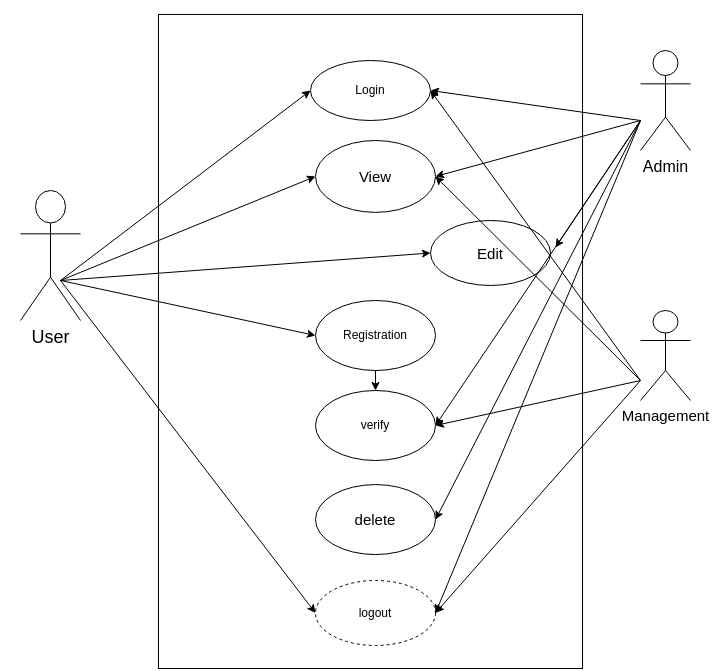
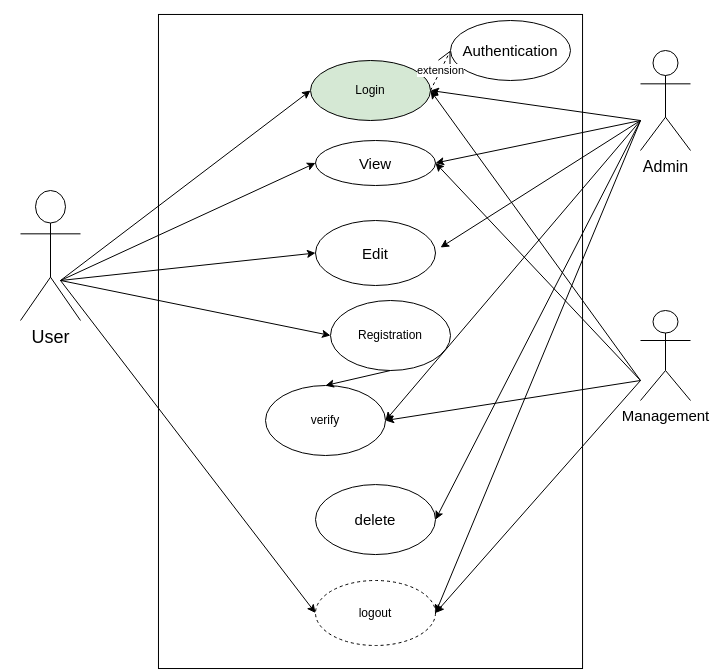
  <mxCell id="0" />
  <mxCell id="1" parent="0" />
  <mxCell id="2" value="&lt;font style=&quot;font-size: 18px&quot;&gt;User&lt;/font&gt;" style="shape=umlActor;verticalLabelPosition=bottom;verticalAlign=top;html=1;outlineConnect=0;" parent="1" vertex="1"><mxGeometry x="20" y="190" width="60" height="130" as="geometry" /></mxCell>
  <mxCell id="3" value="&lt;font style=&quot;font-size: 16px&quot;&gt;Admin&lt;/font&gt;" style="shape=umlActor;verticalLabelPosition=bottom;verticalAlign=top;html=1;outlineConnect=0;" parent="1" vertex="1"><mxGeometry x="640" y="50" width="50" height="100" as="geometry" /></mxCell>
  <mxCell id="4" value="&lt;font style=&quot;font-size: 15px&quot;&gt;Management&lt;/font&gt;" style="shape=umlActor;verticalLabelPosition=bottom;verticalAlign=top;html=1;outlineConnect=0;" parent="1" vertex="1"><mxGeometry x="640" y="310" width="50" height="90" as="geometry" /></mxCell>
  <mxCell id="5" value="" style="rounded=0;whiteSpace=wrap;html=1;rotation=90;" parent="1" vertex="1"><mxGeometry x="42.99" y="128.96" width="654.05" height="424.06" as="geometry" /></mxCell>
  <mxCell id="6" value="" style="endArrow=classic;html=1;rounded=0;entryX=0;entryY=0.5;entryDx=0;entryDy=0;exitX=0.667;exitY=0.692;exitDx=0;exitDy=0;exitPerimeter=0;" parent="1" source="2" target="7" edge="1"><mxGeometry width="50" height="50" relative="1" as="geometry"><mxPoint x="70" y="240" as="sourcePoint" /><mxPoint x="340" y="260" as="targetPoint" /></mxGeometry></mxCell>
- <mxCell id="7" value="Registration" style="ellipse;whiteSpace=wrap;html=1;" parent="1" vertex="1"><mxGeometry x="315" y="300" width="120" height="70" as="geometry" /></mxCell>
- <mxCell id="8" value="Login" style="ellipse;whiteSpace=wrap;html=1;" parent="1" vertex="1"><mxGeometry x="310.01" y="60" width="120" height="60" as="geometry" /></mxCell>
+ <mxCell id="7" value="Registration" style="ellipse;whiteSpace=wrap;html=1;" parent="1" vertex="1"><mxGeometry x="330" y="300" width="120" height="70" as="geometry" /></mxCell>
+ <mxCell id="8" value="Login" style="ellipse;whiteSpace=wrap;html=1;fillColor=#d5e8d4;" parent="1" vertex="1"><mxGeometry x="310.01" y="60" width="120" height="60" as="geometry" /></mxCell>
  <mxCell id="9" value="logout" style="ellipse;whiteSpace=wrap;html=1;dashed=1;" parent="1" vertex="1"><mxGeometry x="315" y="580" width="120" height="65" as="geometry" /></mxCell>
- <mxCell id="10" value="verify" style="ellipse;whiteSpace=wrap;html=1;" parent="1" vertex="1"><mxGeometry x="315" y="390" width="120" height="70" as="geometry" /></mxCell>
- <mxCell id="11" value="View" style="ellipse;whiteSpace=wrap;html=1;fontSize=15;" parent="1" vertex="1"><mxGeometry x="315" y="140" width="120" height="71.87" as="geometry" /></mxCell>
- <mxCell id="12" value="Edit" style="ellipse;whiteSpace=wrap;html=1;fontSize=15;" parent="1" vertex="1"><mxGeometry x="430" y="220" width="120" height="65" as="geometry" /></mxCell>
+ <mxCell id="10" value="verify" style="ellipse;whiteSpace=wrap;html=1;" parent="1" vertex="1"><mxGeometry x="265" y="385" width="120" height="70" as="geometry" /></mxCell>
+ <mxCell id="11" value="View" style="ellipse;whiteSpace=wrap;html=1;fontSize=15;" parent="1" vertex="1"><mxGeometry x="315" y="140" width="120" height="45" as="geometry" /></mxCell>
+ <mxCell id="12" value="Edit" style="ellipse;whiteSpace=wrap;html=1;fontSize=15;" parent="1" vertex="1"><mxGeometry x="315" y="220" width="120" height="65" as="geometry" /></mxCell>
  <mxCell id="13" value="delete" style="ellipse;whiteSpace=wrap;html=1;fontSize=15;" parent="1" vertex="1"><mxGeometry x="315" y="484.06" width="120" height="70" as="geometry" /></mxCell>
  <mxCell id="14" value="" style="endArrow=classic;html=1;rounded=0;fontSize=15;entryX=0;entryY=0.5;entryDx=0;entryDy=0;" parent="1" target="8" edge="1"><mxGeometry width="50" height="50" relative="1" as="geometry"><mxPoint x="60" y="280" as="sourcePoint" /><mxPoint x="340" y="240" as="targetPoint" /></mxGeometry></mxCell>
  <mxCell id="15" value="" style="endArrow=classic;html=1;rounded=0;fontSize=15;entryX=0;entryY=0.5;entryDx=0;entryDy=0;" parent="1" target="11" edge="1"><mxGeometry width="50" height="50" relative="1" as="geometry"><mxPoint x="60" y="280" as="sourcePoint" /><mxPoint x="340" y="240" as="targetPoint" /></mxGeometry></mxCell>
  <mxCell id="16" value="" style="endArrow=classic;html=1;rounded=0;fontSize=15;entryX=0;entryY=0.5;entryDx=0;entryDy=0;" parent="1" target="12" edge="1"><mxGeometry width="50" height="50" relative="1" as="geometry"><mxPoint x="60" y="280" as="sourcePoint" /><mxPoint x="340" y="240" as="targetPoint" /></mxGeometry></mxCell>
  <mxCell id="17" value="" style="endArrow=classic;html=1;rounded=0;fontSize=15;entryX=1;entryY=0.5;entryDx=0;entryDy=0;" parent="1" target="10" edge="1"><mxGeometry width="50" height="50" relative="1" as="geometry"><mxPoint x="640" y="120" as="sourcePoint" /><mxPoint x="340" y="340" as="targetPoint" /></mxGeometry></mxCell>
  <mxCell id="18" value="" style="endArrow=classic;html=1;rounded=0;fontSize=15;entryX=1.042;entryY=0.415;entryDx=0;entryDy=0;entryPerimeter=0;" parent="1" target="12" edge="1"><mxGeometry width="50" height="50" relative="1" as="geometry"><mxPoint x="640" y="120" as="sourcePoint" /><mxPoint x="340" y="250" as="targetPoint" /></mxGeometry></mxCell>
  <mxCell id="19" value="" style="endArrow=classic;html=1;rounded=0;fontSize=15;entryX=1;entryY=0.5;entryDx=0;entryDy=0;" parent="1" target="13" edge="1"><mxGeometry width="50" height="50" relative="1" as="geometry"><mxPoint x="640" y="120" as="sourcePoint" /><mxPoint x="340" y="450" as="targetPoint" /></mxGeometry></mxCell>
  <mxCell id="20" value="" style="endArrow=classic;html=1;rounded=0;fontSize=15;entryX=1;entryY=0.5;entryDx=0;entryDy=0;" parent="1" target="9" edge="1"><mxGeometry width="50" height="50" relative="1" as="geometry"><mxPoint x="640" y="120" as="sourcePoint" /><mxPoint x="340" y="240" as="targetPoint" /></mxGeometry></mxCell>
  <mxCell id="21" value="" style="endArrow=classic;html=1;rounded=0;fontSize=15;entryX=0;entryY=0.5;entryDx=0;entryDy=0;" parent="1" target="9" edge="1"><mxGeometry width="50" height="50" relative="1" as="geometry"><mxPoint x="60" y="280" as="sourcePoint" /><mxPoint x="340" y="440" as="targetPoint" /></mxGeometry></mxCell>
  <mxCell id="22" value="" style="endArrow=classic;html=1;rounded=0;fontSize=15;entryX=1;entryY=0.5;entryDx=0;entryDy=0;" parent="1" target="8" edge="1"><mxGeometry width="50" height="50" relative="1" as="geometry"><mxPoint x="640" y="380" as="sourcePoint" /><mxPoint x="340" y="240" as="targetPoint" /></mxGeometry></mxCell>
  <mxCell id="23" value="" style="endArrow=classic;html=1;rounded=0;fontSize=15;entryX=1;entryY=0.5;entryDx=0;entryDy=0;" parent="1" target="11" edge="1"><mxGeometry width="50" height="50" relative="1" as="geometry"><mxPoint x="640" y="380" as="sourcePoint" /><mxPoint x="340" y="240" as="targetPoint" /></mxGeometry></mxCell>
  <mxCell id="24" value="" style="endArrow=classic;html=1;rounded=0;fontSize=15;entryX=1;entryY=0.5;entryDx=0;entryDy=0;" parent="1" target="10" edge="1"><mxGeometry width="50" height="50" relative="1" as="geometry"><mxPoint x="640" y="380" as="sourcePoint" /><mxPoint x="340" y="340" as="targetPoint" /></mxGeometry></mxCell>
  <mxCell id="25" value="" style="endArrow=classic;html=1;rounded=0;fontSize=15;entryX=1;entryY=0.5;entryDx=0;entryDy=0;" parent="1" target="9" edge="1"><mxGeometry width="50" height="50" relative="1" as="geometry"><mxPoint x="640" y="380" as="sourcePoint" /><mxPoint x="340" y="440" as="targetPoint" /></mxGeometry></mxCell>
+ <mxCell id="26" value="Authentication" style="ellipse;whiteSpace=wrap;html=1;fontSize=15;" parent="1" vertex="1"><mxGeometry x="450" y="20" width="120" height="60" as="geometry" /></mxCell>
  <mxCell id="27" value="" style="endArrow=classic;html=1;rounded=0;fontSize=15;" parent="1" edge="1"><mxGeometry width="50" height="50" relative="1" as="geometry"><mxPoint x="640" y="120" as="sourcePoint" /><mxPoint x="430" y="90" as="targetPoint" /></mxGeometry></mxCell>
  <mxCell id="28" value="" style="endArrow=classic;html=1;rounded=0;fontSize=15;entryX=1;entryY=0.5;entryDx=0;entryDy=0;" parent="1" target="11" edge="1"><mxGeometry width="50" height="50" relative="1" as="geometry"><mxPoint x="640" y="120" as="sourcePoint" /><mxPoint x="340" y="240" as="targetPoint" /></mxGeometry></mxCell>
+ <mxCell id="29" value="extension" style="endArrow=open;endSize=12;dashed=1;html=1;rounded=0;exitX=1;exitY=0.5;exitDx=0;exitDy=0;entryX=0;entryY=0.5;entryDx=0;entryDy=0;" edge="1" parent="1" source="8" target="26"><mxGeometry width="160" relative="1" as="geometry"><mxPoint x="230" y="-80" as="sourcePoint" /><mxPoint x="390" y="-80" as="targetPoint" /></mxGeometry></mxCell>
  <mxCell id="30" value="" style="endArrow=classic;html=1;rounded=0;entryX=0.5;entryY=0;entryDx=0;entryDy=0;exitX=0.5;exitY=1;exitDx=0;exitDy=0;" edge="1" parent="1" source="7" target="10"><mxGeometry width="50" height="50" relative="1" as="geometry"><mxPoint x="290" y="450" as="sourcePoint" /><mxPoint x="340" y="400" as="targetPoint" /></mxGeometry></mxCell>
